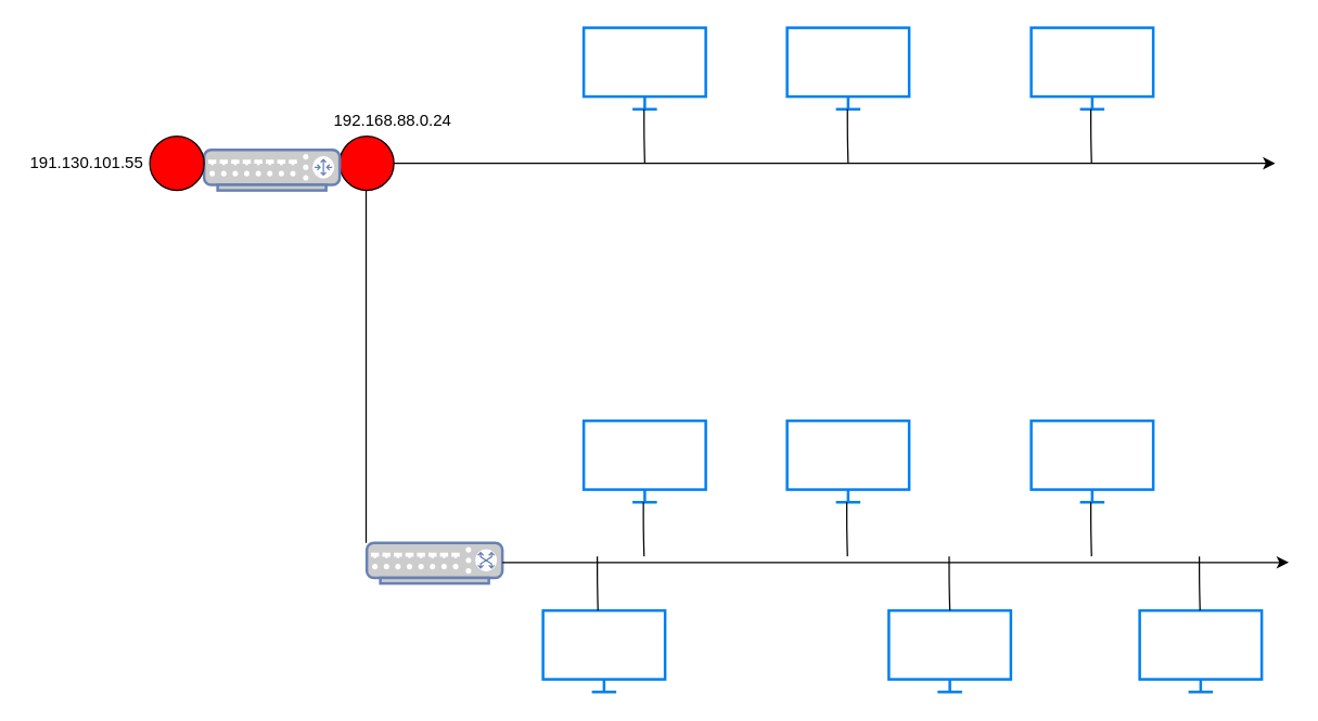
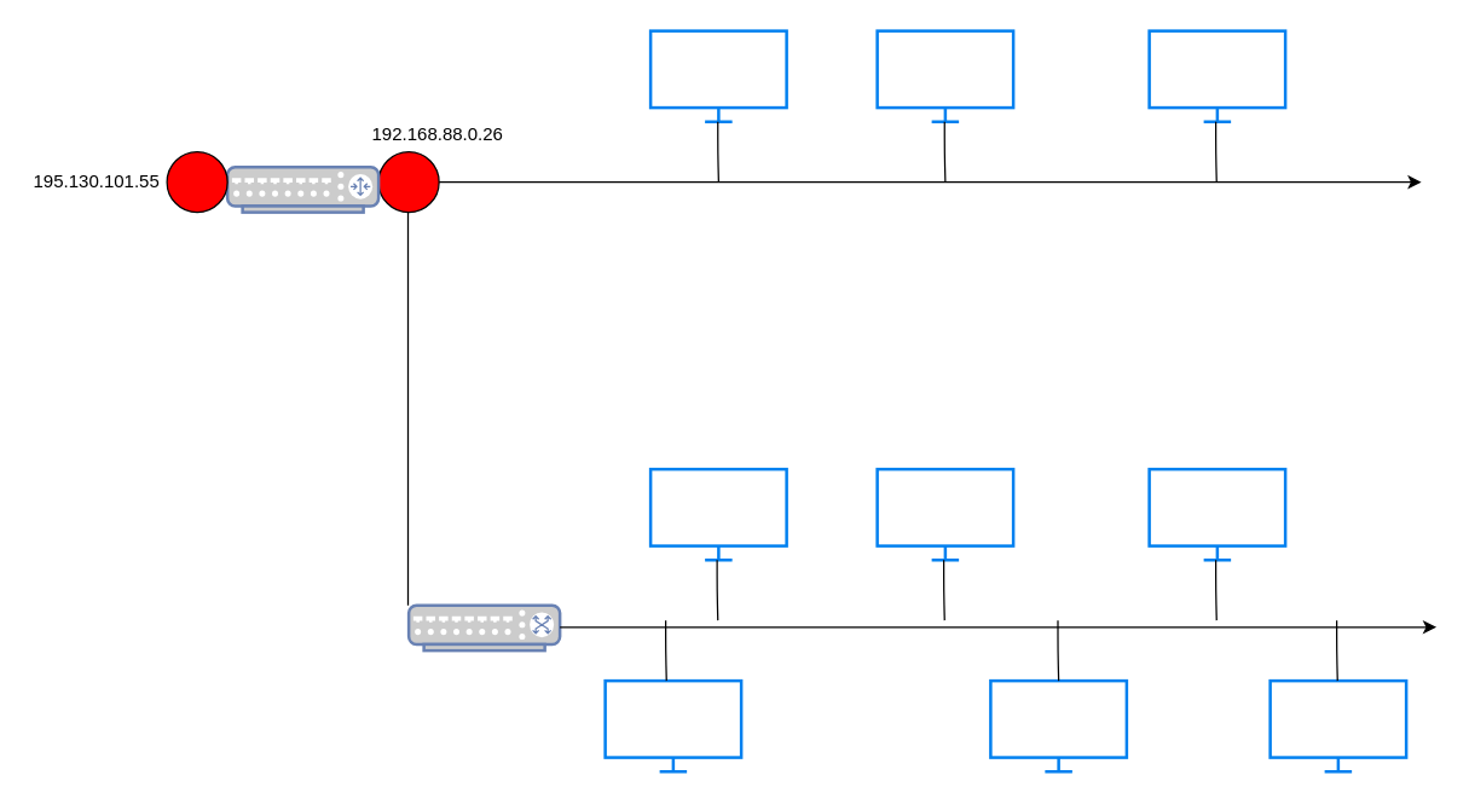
  <mxCell id="0" />
  <mxCell id="1" parent="0" />
  <mxCell id="2" value="" style="endArrow=classic;html=1;" edge="1" parent="1"><mxGeometry width="50" height="50" relative="1" as="geometry"><mxPoint x="290" y="120" as="sourcePoint" /><mxPoint x="940" y="120" as="targetPoint" /></mxGeometry></mxCell>
  <mxCell id="3" value="" style="ellipse;whiteSpace=wrap;html=1;aspect=fixed;fillColor=#FF0000;" vertex="1" parent="1"><mxGeometry x="250" y="100" width="40" height="40" as="geometry" /></mxCell>
  <mxCell id="4" value="" style="html=1;verticalLabelPosition=bottom;align=center;labelBackgroundColor=#ffffff;verticalAlign=top;strokeWidth=2;strokeColor=#0080F0;fillColor=#ffffff;shadow=0;dashed=0;shape=mxgraph.ios7.icons.monitor;" vertex="1" parent="1"><mxGeometry x="430" y="20" width="90" height="60" as="geometry" /></mxCell>
  <mxCell id="5" value="" style="html=1;verticalLabelPosition=bottom;align=center;labelBackgroundColor=#ffffff;verticalAlign=top;strokeWidth=2;strokeColor=#0080F0;fillColor=#ffffff;shadow=0;dashed=0;shape=mxgraph.ios7.icons.monitor;" vertex="1" parent="1"><mxGeometry x="580" y="20" width="90" height="60" as="geometry" /></mxCell>
  <mxCell id="6" value="" style="html=1;verticalLabelPosition=bottom;align=center;labelBackgroundColor=#ffffff;verticalAlign=top;strokeWidth=2;strokeColor=#0080F0;fillColor=#ffffff;shadow=0;dashed=0;shape=mxgraph.ios7.icons.monitor;" vertex="1" parent="1"><mxGeometry x="760" y="20" width="90" height="60" as="geometry" /></mxCell>
  <mxCell id="7" value="" style="endArrow=none;html=1;" edge="1" parent="1"><mxGeometry width="50" height="50" relative="1" as="geometry"><mxPoint x="475" y="120" as="sourcePoint" /><mxPoint x="474.5" y="80" as="targetPoint" /><Array as="points"><mxPoint x="474.5" y="100" /></Array></mxGeometry></mxCell>
  <mxCell id="8" value="" style="endArrow=none;html=1;" edge="1" parent="1"><mxGeometry width="50" height="50" relative="1" as="geometry"><mxPoint x="625" y="120" as="sourcePoint" /><mxPoint x="624.5" y="80" as="targetPoint" /><Array as="points"><mxPoint x="624.5" y="100" /></Array></mxGeometry></mxCell>
  <mxCell id="9" value="" style="endArrow=none;html=1;" edge="1" parent="1"><mxGeometry width="50" height="50" relative="1" as="geometry"><mxPoint x="804.5" y="120" as="sourcePoint" /><mxPoint x="804" y="80" as="targetPoint" /><Array as="points"><mxPoint x="804" y="100" /></Array></mxGeometry></mxCell>
  <mxCell id="10" value="" style="endArrow=none;html=1;" edge="1" parent="1"><mxGeometry width="50" height="50" relative="1" as="geometry"><mxPoint x="269.5" y="400" as="sourcePoint" /><mxPoint x="269.5" y="140" as="targetPoint" /></mxGeometry></mxCell>
  <mxCell id="11" value="" style="html=1;verticalLabelPosition=bottom;align=center;labelBackgroundColor=#ffffff;verticalAlign=top;strokeWidth=2;strokeColor=#0080F0;fillColor=#ffffff;shadow=0;dashed=0;shape=mxgraph.ios7.icons.monitor;" vertex="1" parent="1"><mxGeometry x="430" y="310" width="90" height="60" as="geometry" /></mxCell>
  <mxCell id="12" value="" style="html=1;verticalLabelPosition=bottom;align=center;labelBackgroundColor=#ffffff;verticalAlign=top;strokeWidth=2;strokeColor=#0080F0;fillColor=#ffffff;shadow=0;dashed=0;shape=mxgraph.ios7.icons.monitor;" vertex="1" parent="1"><mxGeometry x="580" y="310" width="90" height="60" as="geometry" /></mxCell>
  <mxCell id="13" value="" style="html=1;verticalLabelPosition=bottom;align=center;labelBackgroundColor=#ffffff;verticalAlign=top;strokeWidth=2;strokeColor=#0080F0;fillColor=#ffffff;shadow=0;dashed=0;shape=mxgraph.ios7.icons.monitor;" vertex="1" parent="1"><mxGeometry x="760" y="310" width="90" height="60" as="geometry" /></mxCell>
  <mxCell id="14" value="" style="endArrow=none;html=1;" edge="1" parent="1"><mxGeometry width="50" height="50" relative="1" as="geometry"><mxPoint x="474.5" y="410" as="sourcePoint" /><mxPoint x="474" y="370" as="targetPoint" /><Array as="points"><mxPoint x="474" y="390" /></Array></mxGeometry></mxCell>
  <mxCell id="15" value="" style="endArrow=none;html=1;" edge="1" parent="1"><mxGeometry width="50" height="50" relative="1" as="geometry"><mxPoint x="624.5" y="410" as="sourcePoint" /><mxPoint x="624" y="370" as="targetPoint" /><Array as="points"><mxPoint x="624" y="390" /></Array></mxGeometry></mxCell>
  <mxCell id="16" value="" style="endArrow=none;html=1;" edge="1" parent="1"><mxGeometry width="50" height="50" relative="1" as="geometry"><mxPoint x="804.5" y="410" as="sourcePoint" /><mxPoint x="804" y="370" as="targetPoint" /><Array as="points"><mxPoint x="804" y="390" /></Array></mxGeometry></mxCell>
- <mxCell id="17" value="192.168.88.0.24" style="text;html=1;resizable=0;points=[];autosize=1;align=left;verticalAlign=top;spacingTop=-4;" vertex="1" parent="1"><mxGeometry x="244" y="79" width="100" height="20" as="geometry" /></mxCell>
+ <mxCell id="17" value="192.168.88.0.26" style="text;html=1;resizable=0;points=[];autosize=1;align=left;verticalAlign=top;spacingTop=-4;" vertex="1" parent="1"><mxGeometry x="244" y="79" width="100" height="20" as="geometry" /></mxCell>
  <mxCell id="18" value="" style="html=1;verticalLabelPosition=bottom;align=center;labelBackgroundColor=#ffffff;verticalAlign=top;strokeWidth=2;strokeColor=#0080F0;fillColor=#ffffff;shadow=0;dashed=0;shape=mxgraph.ios7.icons.monitor;" vertex="1" parent="1"><mxGeometry x="400" y="450" width="90" height="60" as="geometry" /></mxCell>
  <mxCell id="19" value="" style="html=1;verticalLabelPosition=bottom;align=center;labelBackgroundColor=#ffffff;verticalAlign=top;strokeWidth=2;strokeColor=#0080F0;fillColor=#ffffff;shadow=0;dashed=0;shape=mxgraph.ios7.icons.monitor;" vertex="1" parent="1"><mxGeometry x="655" y="450" width="90" height="60" as="geometry" /></mxCell>
  <mxCell id="20" value="" style="html=1;verticalLabelPosition=bottom;align=center;labelBackgroundColor=#ffffff;verticalAlign=top;strokeWidth=2;strokeColor=#0080F0;fillColor=#ffffff;shadow=0;dashed=0;shape=mxgraph.ios7.icons.monitor;" vertex="1" parent="1"><mxGeometry x="840" y="450" width="90" height="60" as="geometry" /></mxCell>
  <mxCell id="21" value="" style="endArrow=none;html=1;" edge="1" parent="1"><mxGeometry width="50" height="50" relative="1" as="geometry"><mxPoint x="440.5" y="450" as="sourcePoint" /><mxPoint x="440" y="410" as="targetPoint" /><Array as="points"><mxPoint x="440" y="430" /></Array></mxGeometry></mxCell>
  <mxCell id="22" value="" style="endArrow=none;html=1;" edge="1" parent="1"><mxGeometry width="50" height="50" relative="1" as="geometry"><mxPoint x="700" y="450" as="sourcePoint" /><mxPoint x="699.5" y="410" as="targetPoint" /><Array as="points"><mxPoint x="699.5" y="430" /></Array></mxGeometry></mxCell>
  <mxCell id="23" value="" style="endArrow=none;html=1;" edge="1" parent="1"><mxGeometry width="50" height="50" relative="1" as="geometry"><mxPoint x="884.5" y="450" as="sourcePoint" /><mxPoint x="884" y="410" as="targetPoint" /><Array as="points"><mxPoint x="884" y="430" /></Array></mxGeometry></mxCell>
  <mxCell id="24" value="" style="fontColor=#0066CC;verticalAlign=top;verticalLabelPosition=bottom;labelPosition=center;align=center;html=1;outlineConnect=0;fillColor=#CCCCCC;strokeColor=#6881B3;gradientColor=none;gradientDirection=north;strokeWidth=2;shape=mxgraph.networks.switch;" vertex="1" parent="1"><mxGeometry x="270" y="400" width="100" height="30" as="geometry" /></mxCell>
  <mxCell id="25" value="" style="endArrow=classic;html=1;" edge="1" parent="1"><mxGeometry width="50" height="50" relative="1" as="geometry"><mxPoint x="370" y="414.5" as="sourcePoint" /><mxPoint x="950" y="414.5" as="targetPoint" /></mxGeometry></mxCell>
  <mxCell id="26" value="" style="fontColor=#0066CC;verticalAlign=top;verticalLabelPosition=bottom;labelPosition=center;align=center;html=1;outlineConnect=0;fillColor=#CCCCCC;strokeColor=#6881B3;gradientColor=none;gradientDirection=north;strokeWidth=2;shape=mxgraph.networks.router;" vertex="1" parent="1"><mxGeometry x="150" y="110" width="100" height="30" as="geometry" /></mxCell>
  <mxCell id="27" value="" style="ellipse;whiteSpace=wrap;html=1;aspect=fixed;fillColor=#FF0000;" vertex="1" parent="1"><mxGeometry x="110" y="100" width="40" height="40" as="geometry" /></mxCell>
- <mxCell id="28" value="191.130.101.55" style="text;html=1;resizable=0;points=[];autosize=1;align=left;verticalAlign=top;spacingTop=-4;" vertex="1" parent="1"><mxGeometry x="20" y="110" width="100" height="20" as="geometry" /></mxCell>
+ <mxCell id="28" value="195.130.101.55" style="text;html=1;resizable=0;points=[];autosize=1;align=left;verticalAlign=top;spacingTop=-4;" vertex="1" parent="1"><mxGeometry x="20" y="110" width="100" height="20" as="geometry" /></mxCell>
